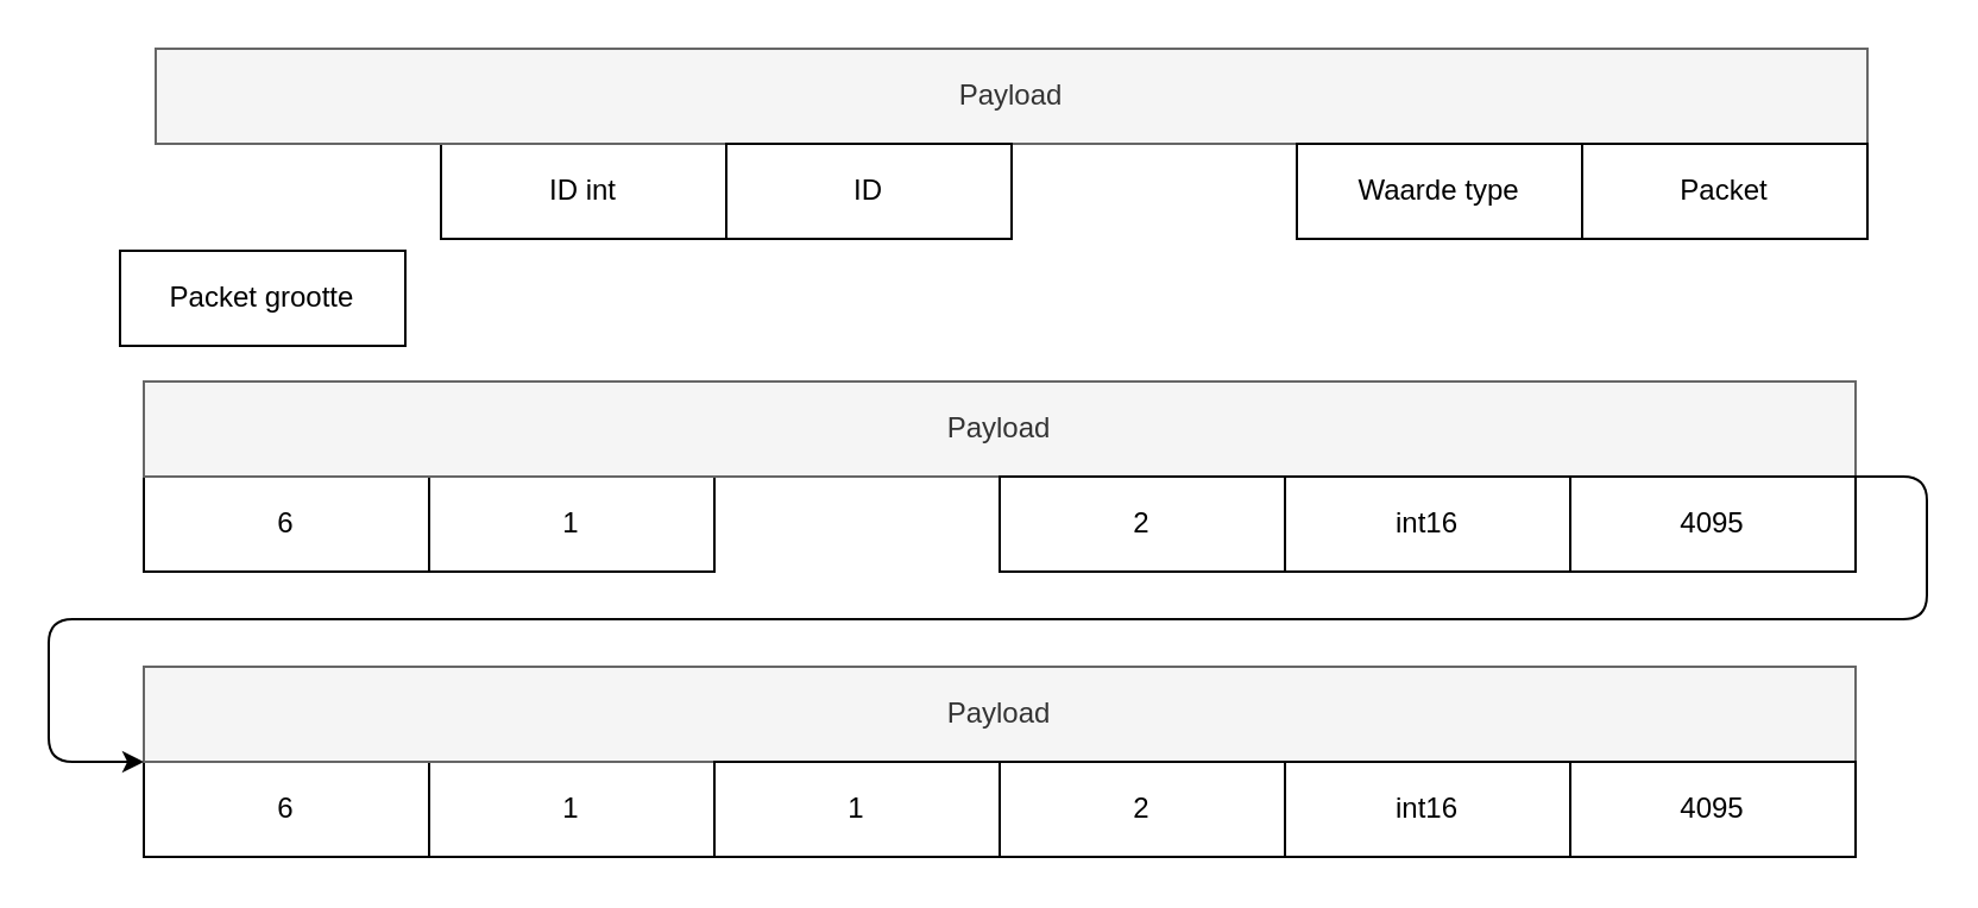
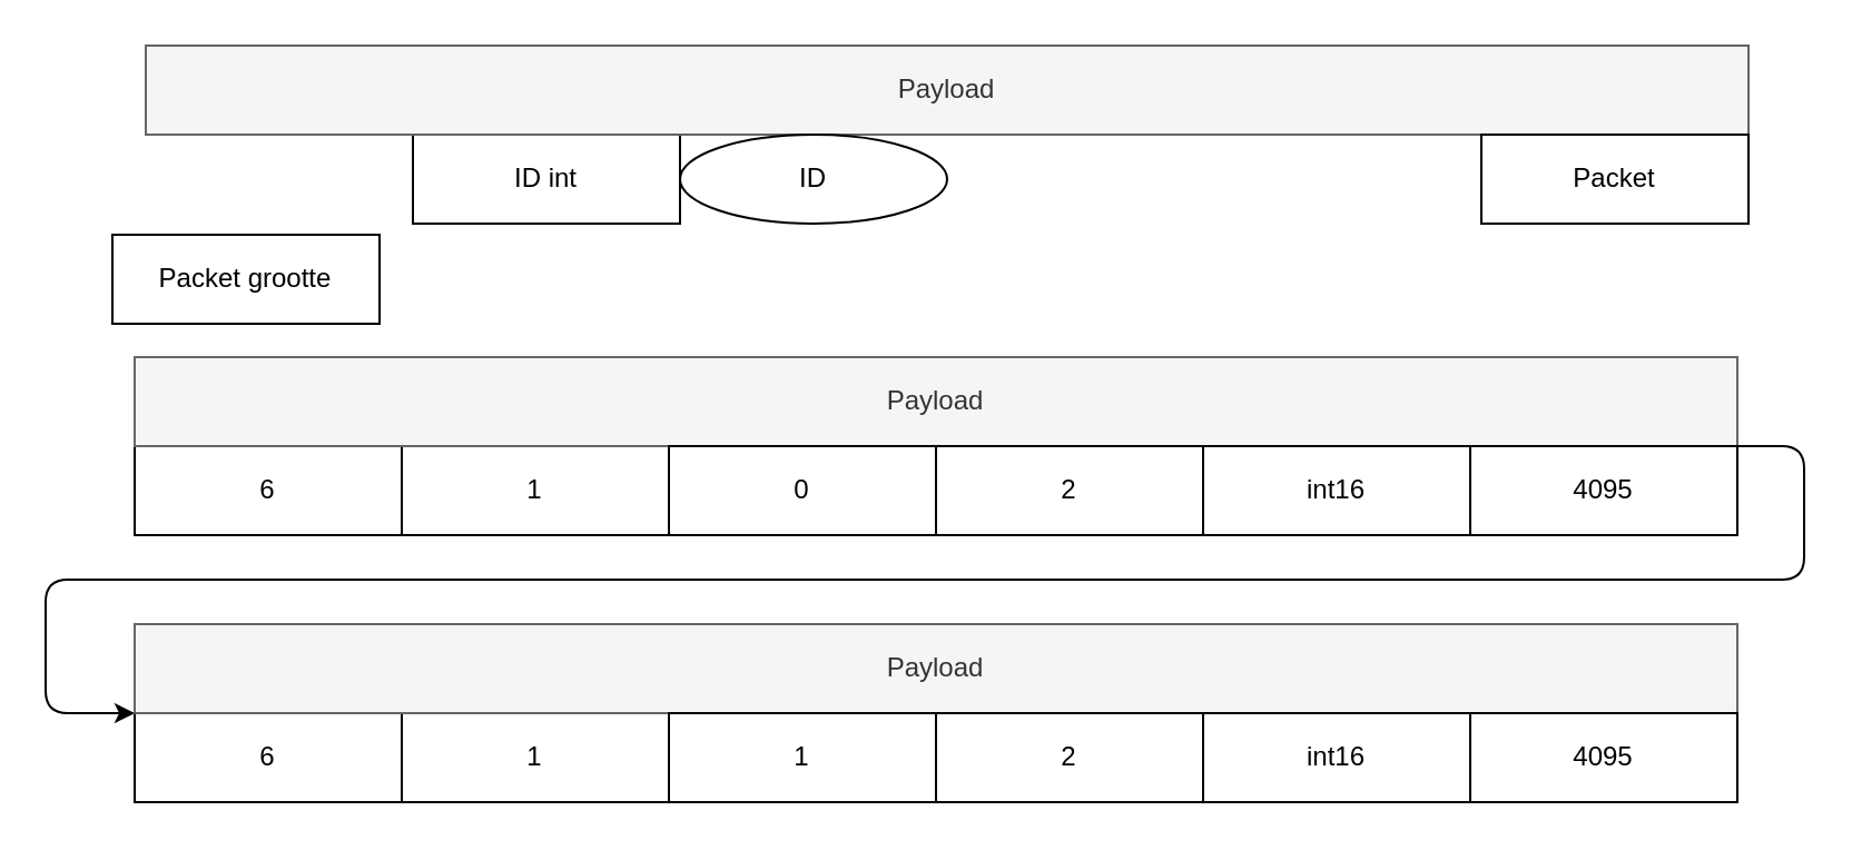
  <mxCell id="0" />
  <mxCell id="1" parent="0" />
  <mxCell id="2" value="Packet grootte" style="rounded=0;whiteSpace=wrap;html=1;" vertex="1" parent="1"><mxGeometry x="50" y="105" width="120" height="40" as="geometry" /></mxCell>
  <mxCell id="3" value="ID int" style="rounded=0;whiteSpace=wrap;html=1;" vertex="1" parent="1"><mxGeometry x="185" y="60" width="120" height="40" as="geometry" /></mxCell>
  <mxCell id="4" value="Payload" style="rounded=0;whiteSpace=wrap;html=1;fillColor=#f5f5f5;strokeColor=#666666;fontColor=#333333;" vertex="1" parent="1"><mxGeometry x="65" y="20" width="720" height="40" as="geometry" /></mxCell>
- <mxCell id="5" value="ID" style="rounded=0;whiteSpace=wrap;html=1;" vertex="1" parent="1"><mxGeometry x="305" y="60" width="120" height="40" as="geometry" /></mxCell>
- <mxCell id="6" value="Waarde type" style="rounded=0;whiteSpace=wrap;html=1;" vertex="1" parent="1"><mxGeometry x="545" y="60" width="120" height="40" as="geometry" /></mxCell>
+ <mxCell id="5" value="ID" style="ellipse;whiteSpace=wrap;html=1;" vertex="1" parent="1"><mxGeometry x="305" y="60" width="120" height="40" as="geometry" /></mxCell>
  <mxCell id="7" value="Packet" style="rounded=0;whiteSpace=wrap;html=1;" vertex="1" parent="1"><mxGeometry x="665" y="60" width="120" height="40" as="geometry" /></mxCell>
  <mxCell id="8" value="6" style="rounded=0;whiteSpace=wrap;html=1;" vertex="1" parent="1"><mxGeometry x="60" y="200" width="120" height="40" as="geometry" /></mxCell>
  <mxCell id="9" value="1" style="rounded=0;whiteSpace=wrap;html=1;" vertex="1" parent="1"><mxGeometry x="180" y="200" width="120" height="40" as="geometry" /></mxCell>
  <mxCell id="10" value="Payload" style="rounded=0;whiteSpace=wrap;html=1;fillColor=#f5f5f5;strokeColor=#666666;fontColor=#333333;" vertex="1" parent="1"><mxGeometry x="60" y="160" width="720" height="40" as="geometry" /></mxCell>
+ <mxCell id="11" value="0" style="rounded=0;whiteSpace=wrap;html=1;" vertex="1" parent="1"><mxGeometry x="300" y="200" width="120" height="40" as="geometry" /></mxCell>
  <mxCell id="12" value="2" style="rounded=0;whiteSpace=wrap;html=1;" vertex="1" parent="1"><mxGeometry x="420" y="200" width="120" height="40" as="geometry" /></mxCell>
  <mxCell id="13" value="int16" style="rounded=0;whiteSpace=wrap;html=1;" vertex="1" parent="1"><mxGeometry x="540" y="200" width="120" height="40" as="geometry" /></mxCell>
  <mxCell id="14" value="4095" style="rounded=0;whiteSpace=wrap;html=1;" vertex="1" parent="1"><mxGeometry x="660" y="200" width="120" height="40" as="geometry" /></mxCell>
  <mxCell id="15" value="6" style="rounded=0;whiteSpace=wrap;html=1;" vertex="1" parent="1"><mxGeometry x="60" y="320" width="120" height="40" as="geometry" /></mxCell>
  <mxCell id="16" value="1" style="rounded=0;whiteSpace=wrap;html=1;" vertex="1" parent="1"><mxGeometry x="180" y="320" width="120" height="40" as="geometry" /></mxCell>
  <mxCell id="17" value="Payload" style="rounded=0;whiteSpace=wrap;html=1;fillColor=#f5f5f5;strokeColor=#666666;fontColor=#333333;" vertex="1" parent="1"><mxGeometry x="60" y="280" width="720" height="40" as="geometry" /></mxCell>
  <mxCell id="18" value="1" style="rounded=0;whiteSpace=wrap;html=1;" vertex="1" parent="1"><mxGeometry x="300" y="320" width="120" height="40" as="geometry" /></mxCell>
  <mxCell id="19" value="2" style="rounded=0;whiteSpace=wrap;html=1;" vertex="1" parent="1"><mxGeometry x="420" y="320" width="120" height="40" as="geometry" /></mxCell>
  <mxCell id="20" value="int16" style="rounded=0;whiteSpace=wrap;html=1;" vertex="1" parent="1"><mxGeometry x="540" y="320" width="120" height="40" as="geometry" /></mxCell>
  <mxCell id="21" value="4095" style="rounded=0;whiteSpace=wrap;html=1;" vertex="1" parent="1"><mxGeometry x="660" y="320" width="120" height="40" as="geometry" /></mxCell>
  <mxCell id="22" value="" style="endArrow=classic;html=1;exitX=1;exitY=1;exitDx=0;exitDy=0;entryX=0;entryY=1;entryDx=0;entryDy=0;" edge="1" parent="1" source="10" target="17"><mxGeometry width="50" height="50" relative="1" as="geometry"><mxPoint x="820" y="250" as="sourcePoint" /><mxPoint x="870" y="200" as="targetPoint" /><Array as="points"><mxPoint x="810" y="200" /><mxPoint x="810" y="260" /><mxPoint x="20" y="260" /><mxPoint x="20" y="320" /></Array></mxGeometry></mxCell>
